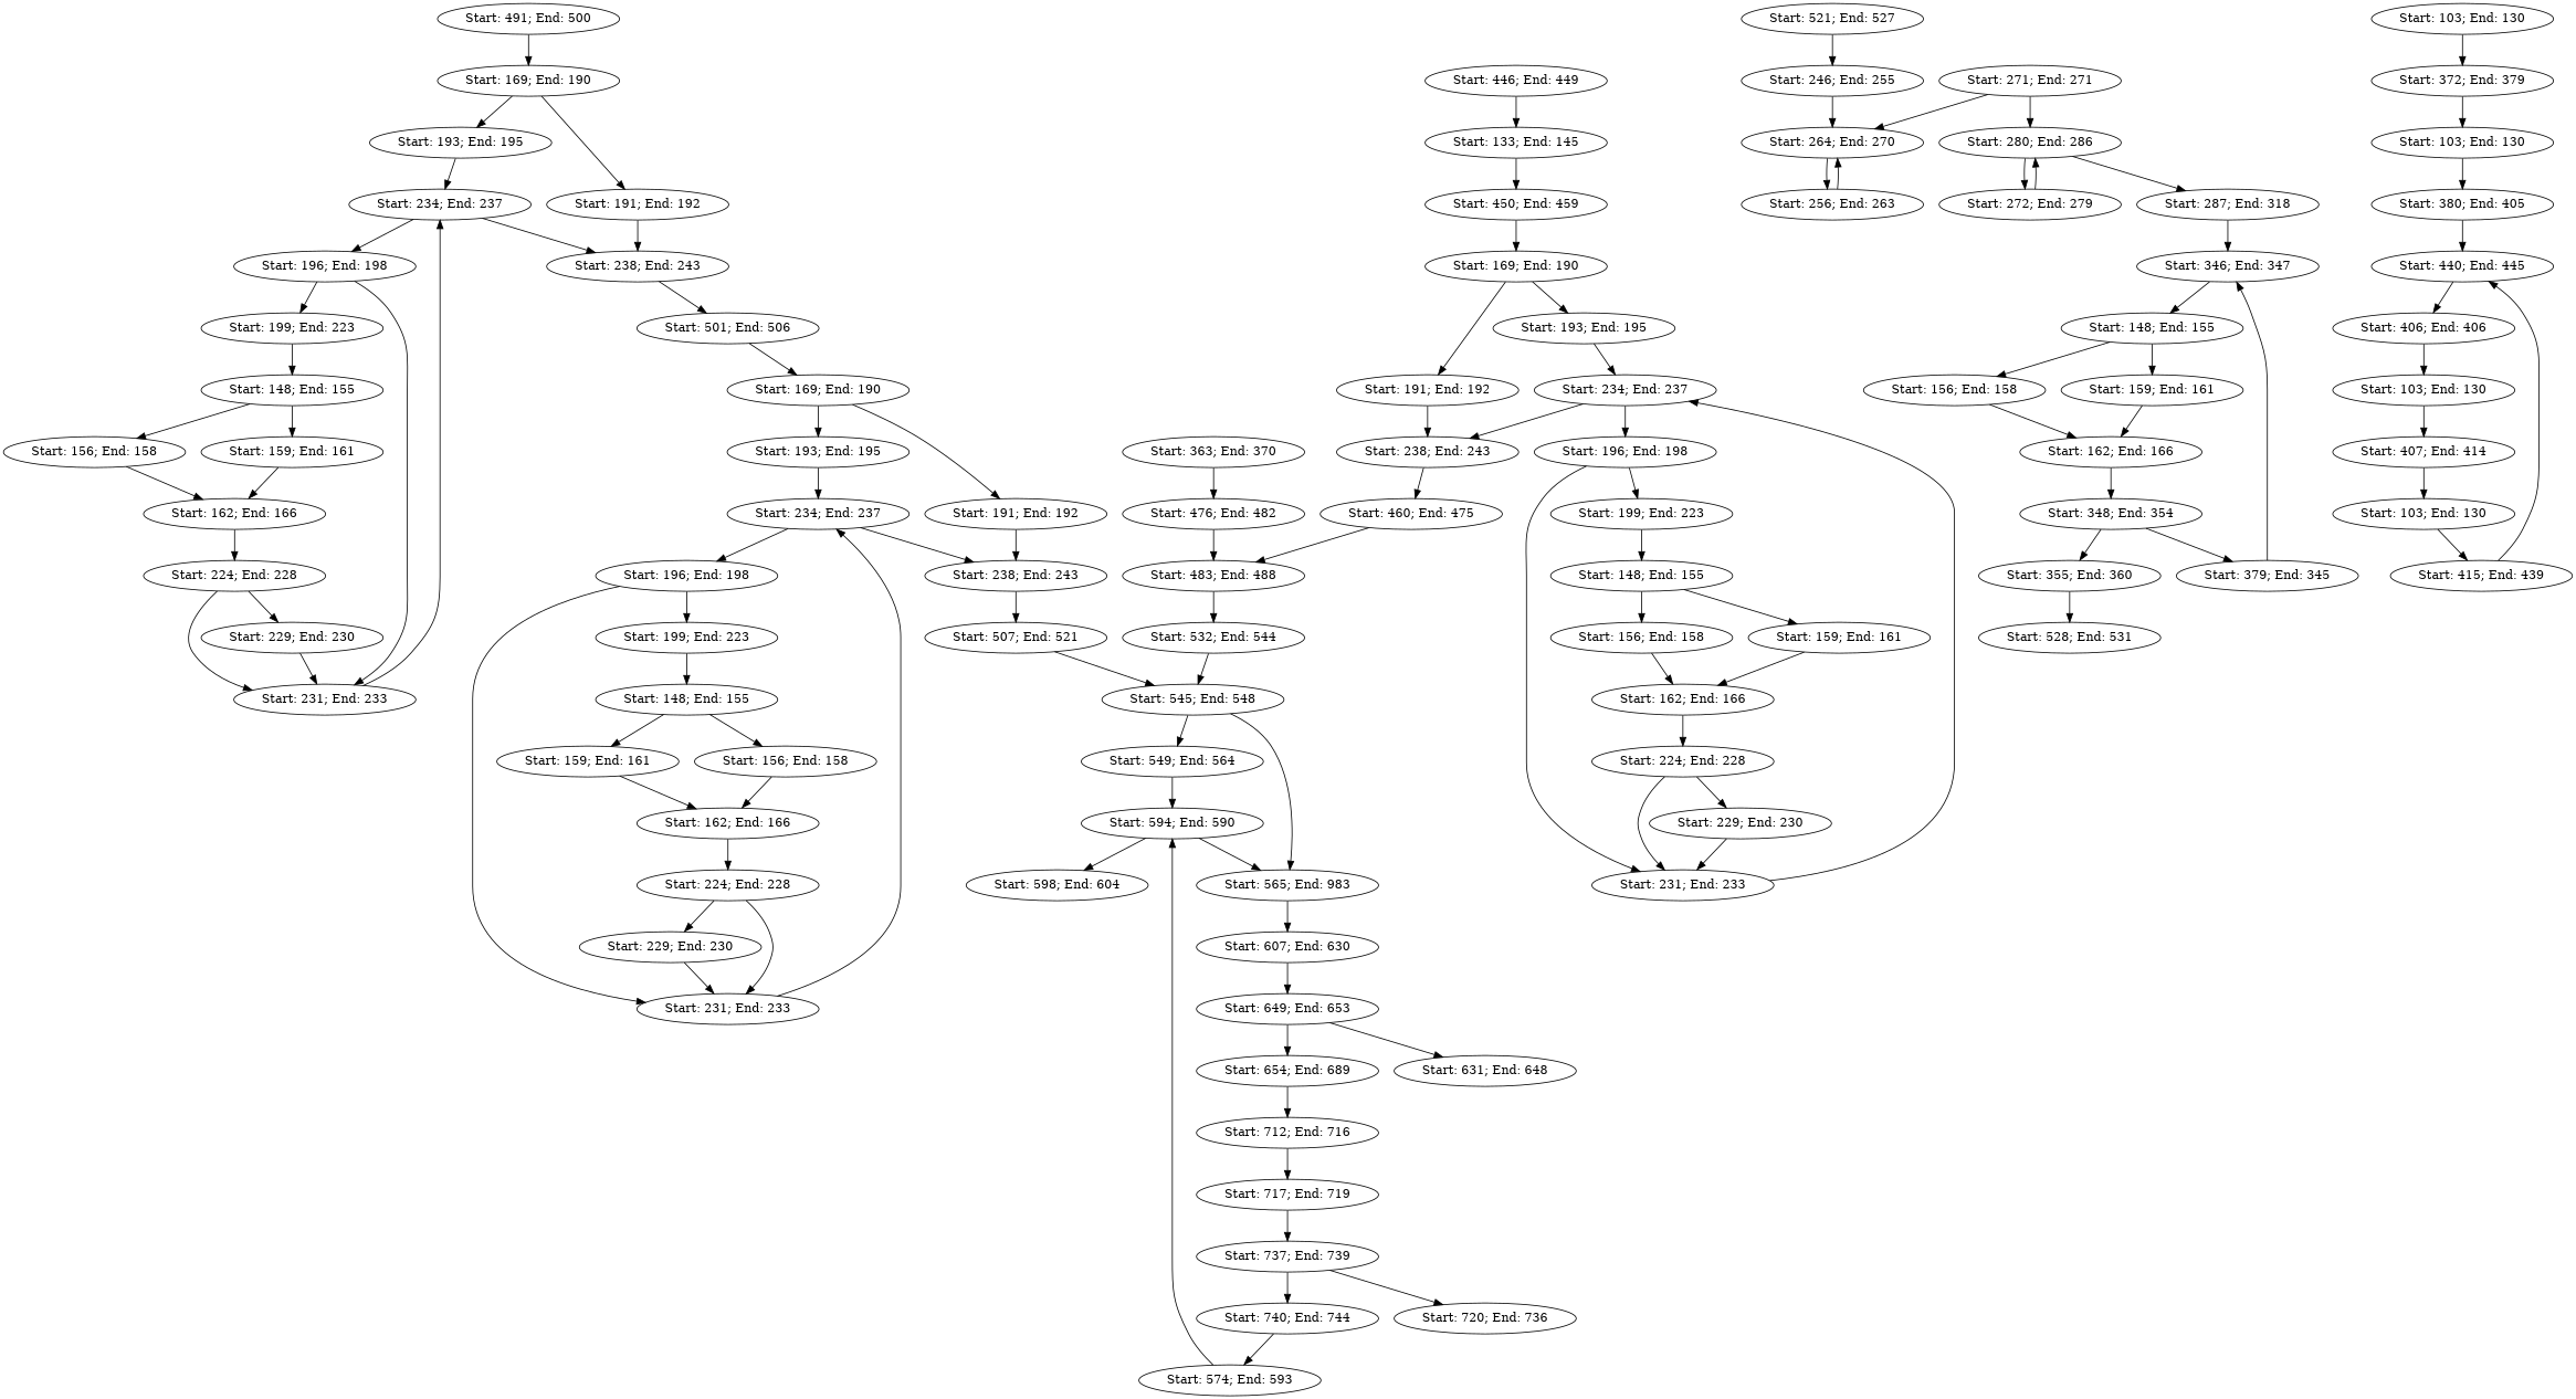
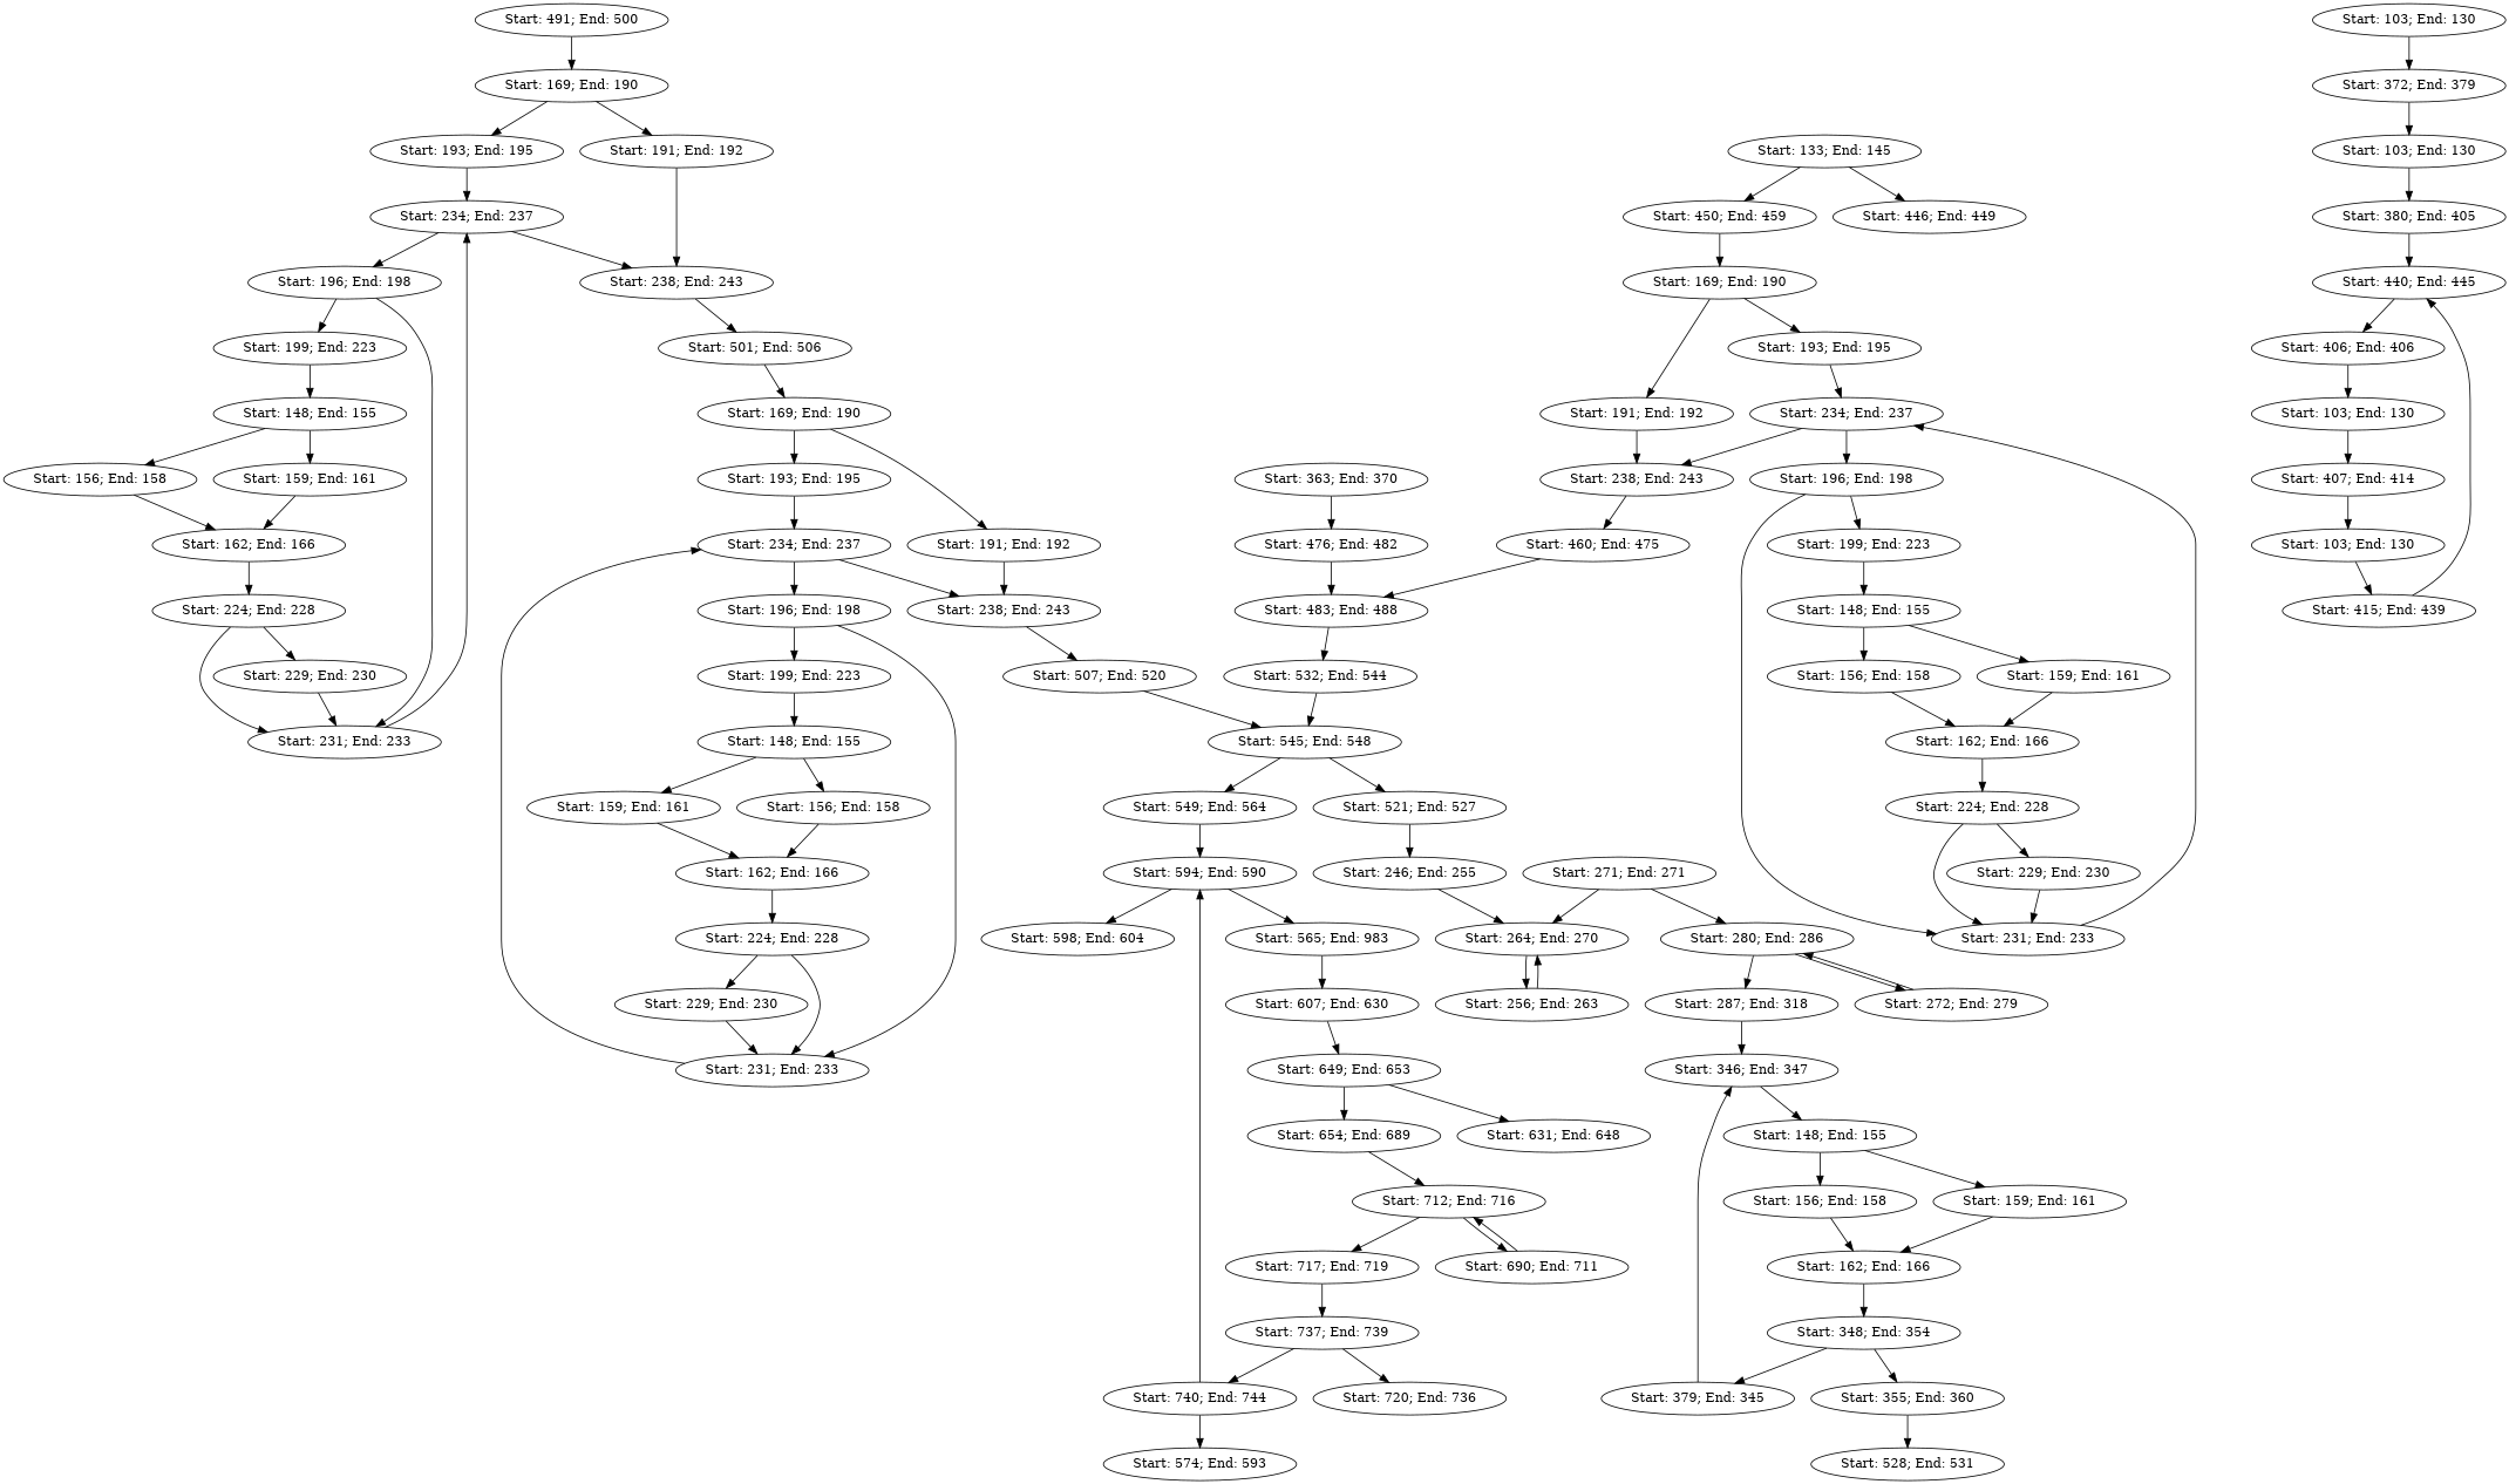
  strict digraph {
    node [block="Basic Block starting at line 103 with 28 instructions"]
    n1 [block="Basic Block starting at line 491 with 10 instructions" label="Start: 491; End: 500"]
    n2 [block="Basic Block starting at line 169 with 22 instructions" label="Start: 169; End: 190"]
    n3 [block="Basic Block starting at line 191 with 2 instructions" label="Start: 191; End: 192"]
    n4 [block="Basic Block starting at line 193 with 3 instructions" label="Start: 193; End: 195"]
    n5 [block="Basic Block starting at line 238 with 6 instructions" label="Start: 238; End: 243"]
    n6 [block="Basic Block starting at line 234 with 4 instructions" label="Start: 234; End: 237"]
    n7 [block="Basic Block starting at line 501 with 6 instructions" label="Start: 501; End: 506"]
    n8 [block="Basic Block starting at line 169 with 22 instructions" label="Start: 169; End: 190"]
    n9 [block="Basic Block starting at line 191 with 2 instructions" label="Start: 191; End: 192"]
    n10 [block="Basic Block starting at line 193 with 3 instructions" label="Start: 193; End: 195"]
    n11 [block="Basic Block starting at line 238 with 6 instructions" label="Start: 238; End: 243"]
    n12 [block="Basic Block starting at line 234 with 4 instructions" label="Start: 234; End: 237"]
-   n13 [block="Basic Block starting at line 507 with 14 instructions" label="Start: 507; End: 521"]
+   n13 [block="Basic Block starting at line 507 with 14 instructions" label="Start: 507; End: 520"]
    n14 [block="Basic Block starting at line 545 with 4 instructions" label="Start: 545; End: 548"]
    n15 [block="Basic Block starting at line 521 with 7 instructions" label="Start: 521; End: 527"]
    n16 [block="Basic Block starting at line 549 with 16 instructions" label="Start: 549; End: 564"]
    n17 [block="Basic Block starting at line 246 with 10 instructions" label="Start: 246; End: 255"]
    n18 [block="Basic Block starting at line 594 with 4 instructions" label="Start: 594; End: 590"]
    n19 [block="Basic Block starting at line 264 with 7 instructions" label="Start: 264; End: 270"]
    n20 [block="Basic Block starting at line 256 with 8 instructions" label="Start: 256; End: 263"]
    n21 [block="Basic Block starting at line 528 with 4 instructions" label="Start: 528; End: 531"]
    n22 [block="Basic Block starting at line 363 with 8 instructions" label="Start: 363; End: 370"]
    n23 [block="Basic Block starting at line 476 with 7 instructions" label="Start: 476; End: 482"]
    n24 [block="Basic Block starting at line 483 with 6 instructions" label="Start: 483; End: 488"]
    n25 [block="Basic Block starting at line 532 with 13 instructions" label="Start: 532; End: 544"]
    n26 [block="Basic Block starting at line 565 with 19 instructions" label="Start: 565; End: 983"]
    n27 [block="Basic Block starting at line 598 with 7 instructions" label="Start: 598; End: 604"]
    n28 [block="Basic Block starting at line 607 with 24 instructions" label="Start: 607; End: 630"]
    n29 [block="Basic Block starting at line 649 with 5 instructions" label="Start: 649; End: 653"]
    n30 [block="Basic Block starting at line 631 with 18 instructions" label="Start: 631; End: 648"]
    n31 [block="Basic Block starting at line 654 with 36 instructions" label="Start: 654; End: 689"]
    n32 [block="Basic Block starting at line 584 with 10 instructions" label="Start: 574; End: 593"]
    n33 [label="Start: 103; End: 130"]
    n34 [block="Basic Block starting at line 372 with 8 instructions" label="Start: 372; End: 379"]
    n35 [label="Start: 103; End: 130"]
    n36 [block="Basic Block starting at line 380 with 26 instructions" label="Start: 380; End: 405"]
    n37 [block="Basic Block starting at line 133 with 13 instructions" label="Start: 133; End: 145"]
    n38 [block="Basic Block starting at line 450 with 10 instructions" label="Start: 450; End: 459"]
    n39 [block="Basic Block starting at line 169 with 22 instructions" label="Start: 169; End: 190"]
    n40 [block="Basic Block starting at line 191 with 2 instructions" label="Start: 191; End: 192"]
    n41 [block="Basic Block starting at line 193 with 3 instructions" label="Start: 193; End: 195"]
    n42 [block="Basic Block starting at line 148 with 8 instructions" label="Start: 148; End: 155"]
    n43 [block="Basic Block starting at line 156 with 3 instructions" label="Start: 156; End: 158"]
    n44 [block="Basic Block starting at line 159 with 3 instructions" label="Start: 159; End: 161"]
    n45 [block="Basic Block starting at line 162 with 5 instructions" label="Start: 162; End: 166"]
    n46 [block="Basic Block starting at line 224 with 5 instructions" label="Start: 224; End: 228"]
    n47 [block="Basic Block starting at line 231 with 3 instructions" label="Start: 231; End: 233"]
    n48 [block="Basic Block starting at line 229 with 2 instructions" label="Start: 229; End: 230"]
    n49 [block="Basic Block starting at line 196 with 3 instructions" label="Start: 196; End: 198"]
    n50 [block="Basic Block starting at line 199 with 25 instructions" label="Start: 199; End: 223"]
    n51 [block="Basic Block starting at line 271 with 1 instructions" label="Start: 271; End: 271"]
    n52 [block="Basic Block starting at line 280 with 7 instructions" label="Start: 280; End: 286"]
    n53 [block="Basic Block starting at line 272 with 8 instructions" label="Start: 272; End: 279"]
    n54 [block="Basic Block starting at line 287 with 32 instructions" label="Start: 287; End: 318"]
    n55 [block="Basic Block starting at line 346 with 2 instructions" label="Start: 346; End: 347"]
    n56 [block="Basic Block starting at line 148 with 8 instructions" label="Start: 148; End: 155"]
    n57 [block="Basic Block starting at line 156 with 3 instructions" label="Start: 156; End: 158"]
    n58 [block="Basic Block starting at line 159 with 3 instructions" label="Start: 159; End: 161"]
    n59 [block="Basic Block starting at line 319 with 27 instructions" label="Start: 379; End: 345"]
    n60 [block="Basic Block starting at line 162 with 5 instructions" label="Start: 162; End: 166"]
    n61 [block="Basic Block starting at line 348 with 7 instructions" label="Start: 348; End: 354"]
    n62 [block="Basic Block starting at line 355 with 6 instructions" label="Start: 355; End: 360"]
    n63 [block="Basic Block starting at line 440 with 6 instructions" label="Start: 440; End: 445"]
    n64 [block="Basic Block starting at line 406 with 1 instructions" label="Start: 406; End: 406"]
    n65 [label="Start: 103; End: 130"]
    n66 [block="Basic Block starting at line 446 with 4 instructions" label="Start: 446; End: 449"]
    n67 [block="Basic Block starting at line 407 with 8 instructions" label="Start: 407; End: 414"]
    n68 [label="Start: 103; End: 130"]
    n69 [block="Basic Block starting at line 415 with 25 instructions" label="Start: 415; End: 439"]
    n70 [block="Basic Block starting at line 238 with 6 instructions" label="Start: 238; End: 243"]
    n71 [block="Basic Block starting at line 234 with 4 instructions" label="Start: 234; End: 237"]
    n72 [block="Basic Block starting at line 460 with 16 instructions" label="Start: 460; End: 475"]
    n73 [block="Basic Block starting at line 712 with 5 instructions" label="Start: 712; End: 716"]
+   n74 [block="Basic Block starting at line 690 with 22 instructions" label="Start: 690; End: 711"]
    n75 [block="Basic Block starting at line 717 with 3 instructions" label="Start: 717; End: 719"]
    n76 [block="Basic Block starting at line 737 with 3 instructions" label="Start: 737; End: 739"]
    n77 [block="Basic Block starting at line 720 with 17 instructions" label="Start: 720; End: 736"]
    n78 [block="Basic Block starting at line 740 with 5 instructions" label="Start: 740; End: 744"]
    n79 [block="Basic Block starting at line 148 with 8 instructions" label="Start: 148; End: 155"]
    n80 [block="Basic Block starting at line 156 with 3 instructions" label="Start: 156; End: 158"]
    n81 [block="Basic Block starting at line 159 with 3 instructions" label="Start: 159; End: 161"]
    n82 [block="Basic Block starting at line 162 with 5 instructions" label="Start: 162; End: 166"]
    n83 [block="Basic Block starting at line 224 with 5 instructions" label="Start: 224; End: 228"]
    n84 [block="Basic Block starting at line 231 with 3 instructions" label="Start: 231; End: 233"]
    n85 [block="Basic Block starting at line 229 with 2 instructions" label="Start: 229; End: 230"]
    n86 [block="Basic Block starting at line 196 with 3 instructions" label="Start: 196; End: 198"]
    n87 [block="Basic Block starting at line 199 with 25 instructions" label="Start: 199; End: 223"]
    n88 [block="Basic Block starting at line 196 with 3 instructions" label="Start: 196; End: 198"]
    n89 [block="Basic Block starting at line 199 with 25 instructions" label="Start: 199; End: 223"]
    n90 [block="Basic Block starting at line 231 with 3 instructions" label="Start: 231; End: 233"]
    n91 [block="Basic Block starting at line 148 with 8 instructions" label="Start: 148; End: 155"]
    n92 [block="Basic Block starting at line 156 with 3 instructions" label="Start: 156; End: 158"]
    n93 [block="Basic Block starting at line 159 with 3 instructions" label="Start: 159; End: 161"]
    n94 [block="Basic Block starting at line 162 with 5 instructions" label="Start: 162; End: 166"]
    n95 [block="Basic Block starting at line 224 with 5 instructions" label="Start: 224; End: 228"]
    n96 [block="Basic Block starting at line 229 with 2 instructions" label="Start: 229; End: 230"]
    n1 -> n2
    n2 -> n3
    n2 -> n4
    n3 -> n5
    n4 -> n6
    n5 -> n7
    n6 -> n5
    n6 -> n49
    n7 -> n8
    n8 -> n9
    n8 -> n10
    n9 -> n11
    n10 -> n12
    n11 -> n13
    n12 -> n11
    n12 -> n86
    n13 -> n14
-   n14 -> n26
+   n14 -> n15
    n14 -> n16
    n15 -> n17
    n16 -> n18
    n17 -> n19
    n18 -> n26
    n18 -> n27
    n19 -> n20
    n20 -> n19
    n22 -> n23
    n23 -> n24
    n24 -> n25
    n25 -> n14
    n26 -> n28
    n28 -> n29
    n29 -> n30
    n29 -> n31
    n31 -> n73
-   n32 -> n18
+   n78 -> n18
    n33 -> n34
    n34 -> n35
    n35 -> n36
    n36 -> n63
    n37 -> n38
    n38 -> n39
    n39 -> n40
    n39 -> n41
    n40 -> n70
    n41 -> n71
    n42 -> n43
    n42 -> n44
    n43 -> n45
    n44 -> n45
    n45 -> n46
    n46 -> n47
    n46 -> n48
    n47 -> n6
    n48 -> n47
    n49 -> n47
    n49 -> n50
    n50 -> n42
    n51 -> n19
    n51 -> n52
    n52 -> n53
    n52 -> n54
    n53 -> n52
    n54 -> n55
    n55 -> n56
    n56 -> n57
    n56 -> n58
    n57 -> n60
    n58 -> n60
    n59 -> n55
    n60 -> n61
    n61 -> n59
    n61 -> n62
    n62 -> n21
    n63 -> n64
    n64 -> n65
    n65 -> n67
-   n66 -> n37
+   n37 -> n66
    n67 -> n68
    n68 -> n69
    n69 -> n63
    n70 -> n72
    n71 -> n70
    n71 -> n88
    n72 -> n24
+   n73 -> n74
    n73 -> n75
+   n74 -> n73
    n75 -> n76
    n76 -> n77
    n76 -> n78
    n78 -> n32
    n79 -> n80
    n79 -> n81
    n80 -> n82
    n81 -> n82
    n82 -> n83
    n83 -> n84
    n83 -> n85
    n84 -> n12
    n85 -> n84
    n86 -> n84
    n86 -> n87
    n87 -> n79
    n88 -> n89
    n88 -> n90
    n89 -> n91
    n90 -> n71
    n91 -> n92
    n91 -> n93
    n92 -> n94
    n93 -> n94
    n94 -> n95
    n95 -> n90
    n95 -> n96
    n96 -> n90
  }
